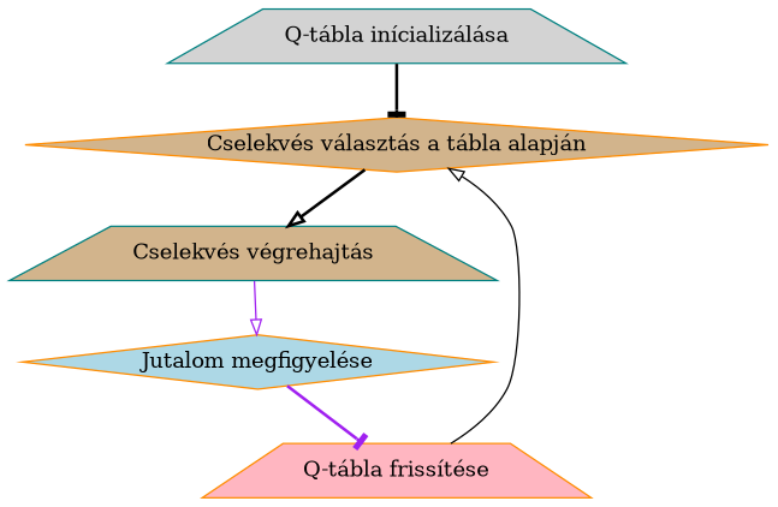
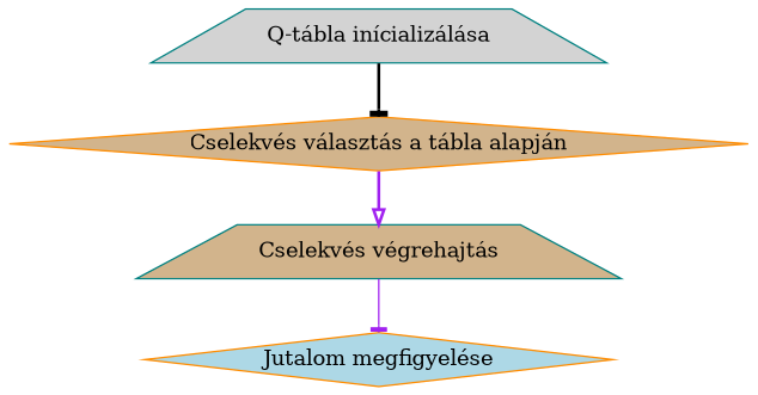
  digraph {
    node [color=darkorange fillcolor=tan shape=trapezium style=filled]
    edge [arrowhead=onormal color=black style=bold]
    n1 [color=teal fillcolor=lightgrey label="Q-tábla inícializálása"]
    n2 [label="Cselekvés választás a tábla alapján" shape=diamond]
    n3 [color=teal label="Cselekvés végrehajtás"]
    n4 [fillcolor=lightblue label="Jutalom megfigyelése" shape=diamond]
-   n5 [fillcolor=lightpink label="Q-tábla frissítése"]
    n1 -> n2 [arrowhead=tee]
-   n2 -> n3
-   n3 -> n4 [color=purple style=solid]
-   n4 -> n5 [arrowhead=tee color=purple]
-   n5 -> n2 [style=solid]
+   n2 -> n3 [color=purple]
+   n3 -> n4 [arrowhead=tee color=purple style=solid]
  }
